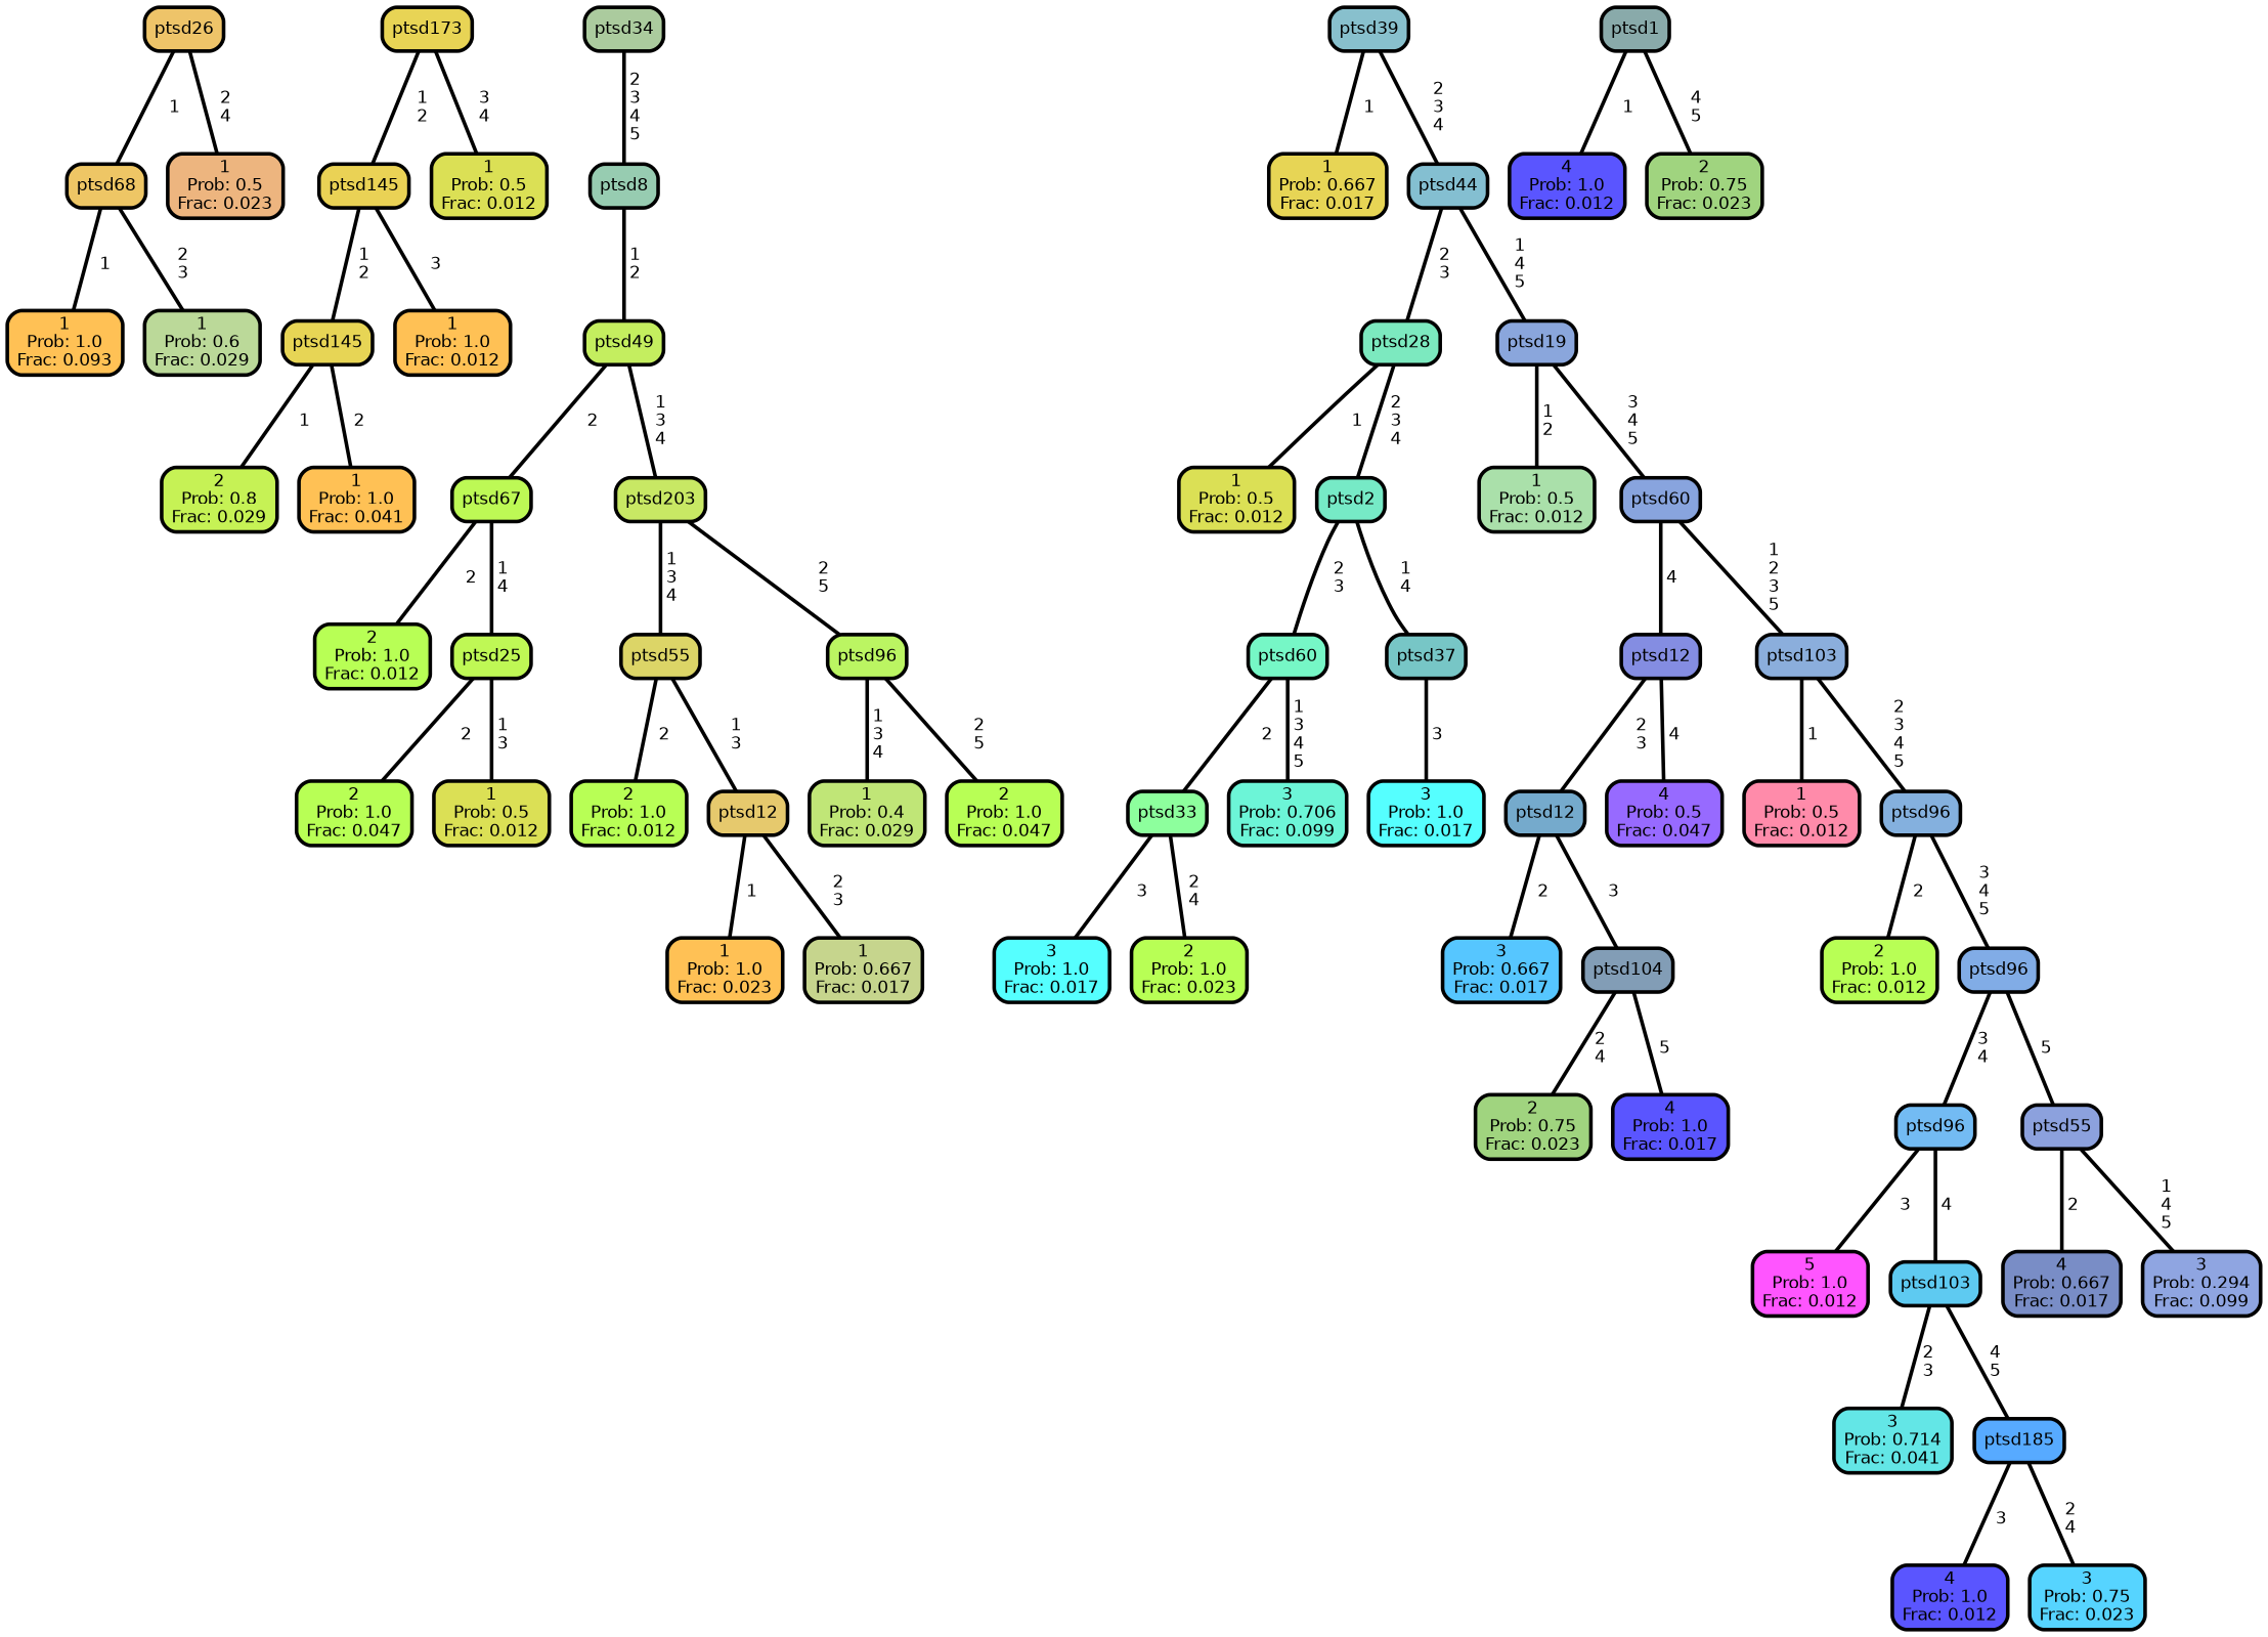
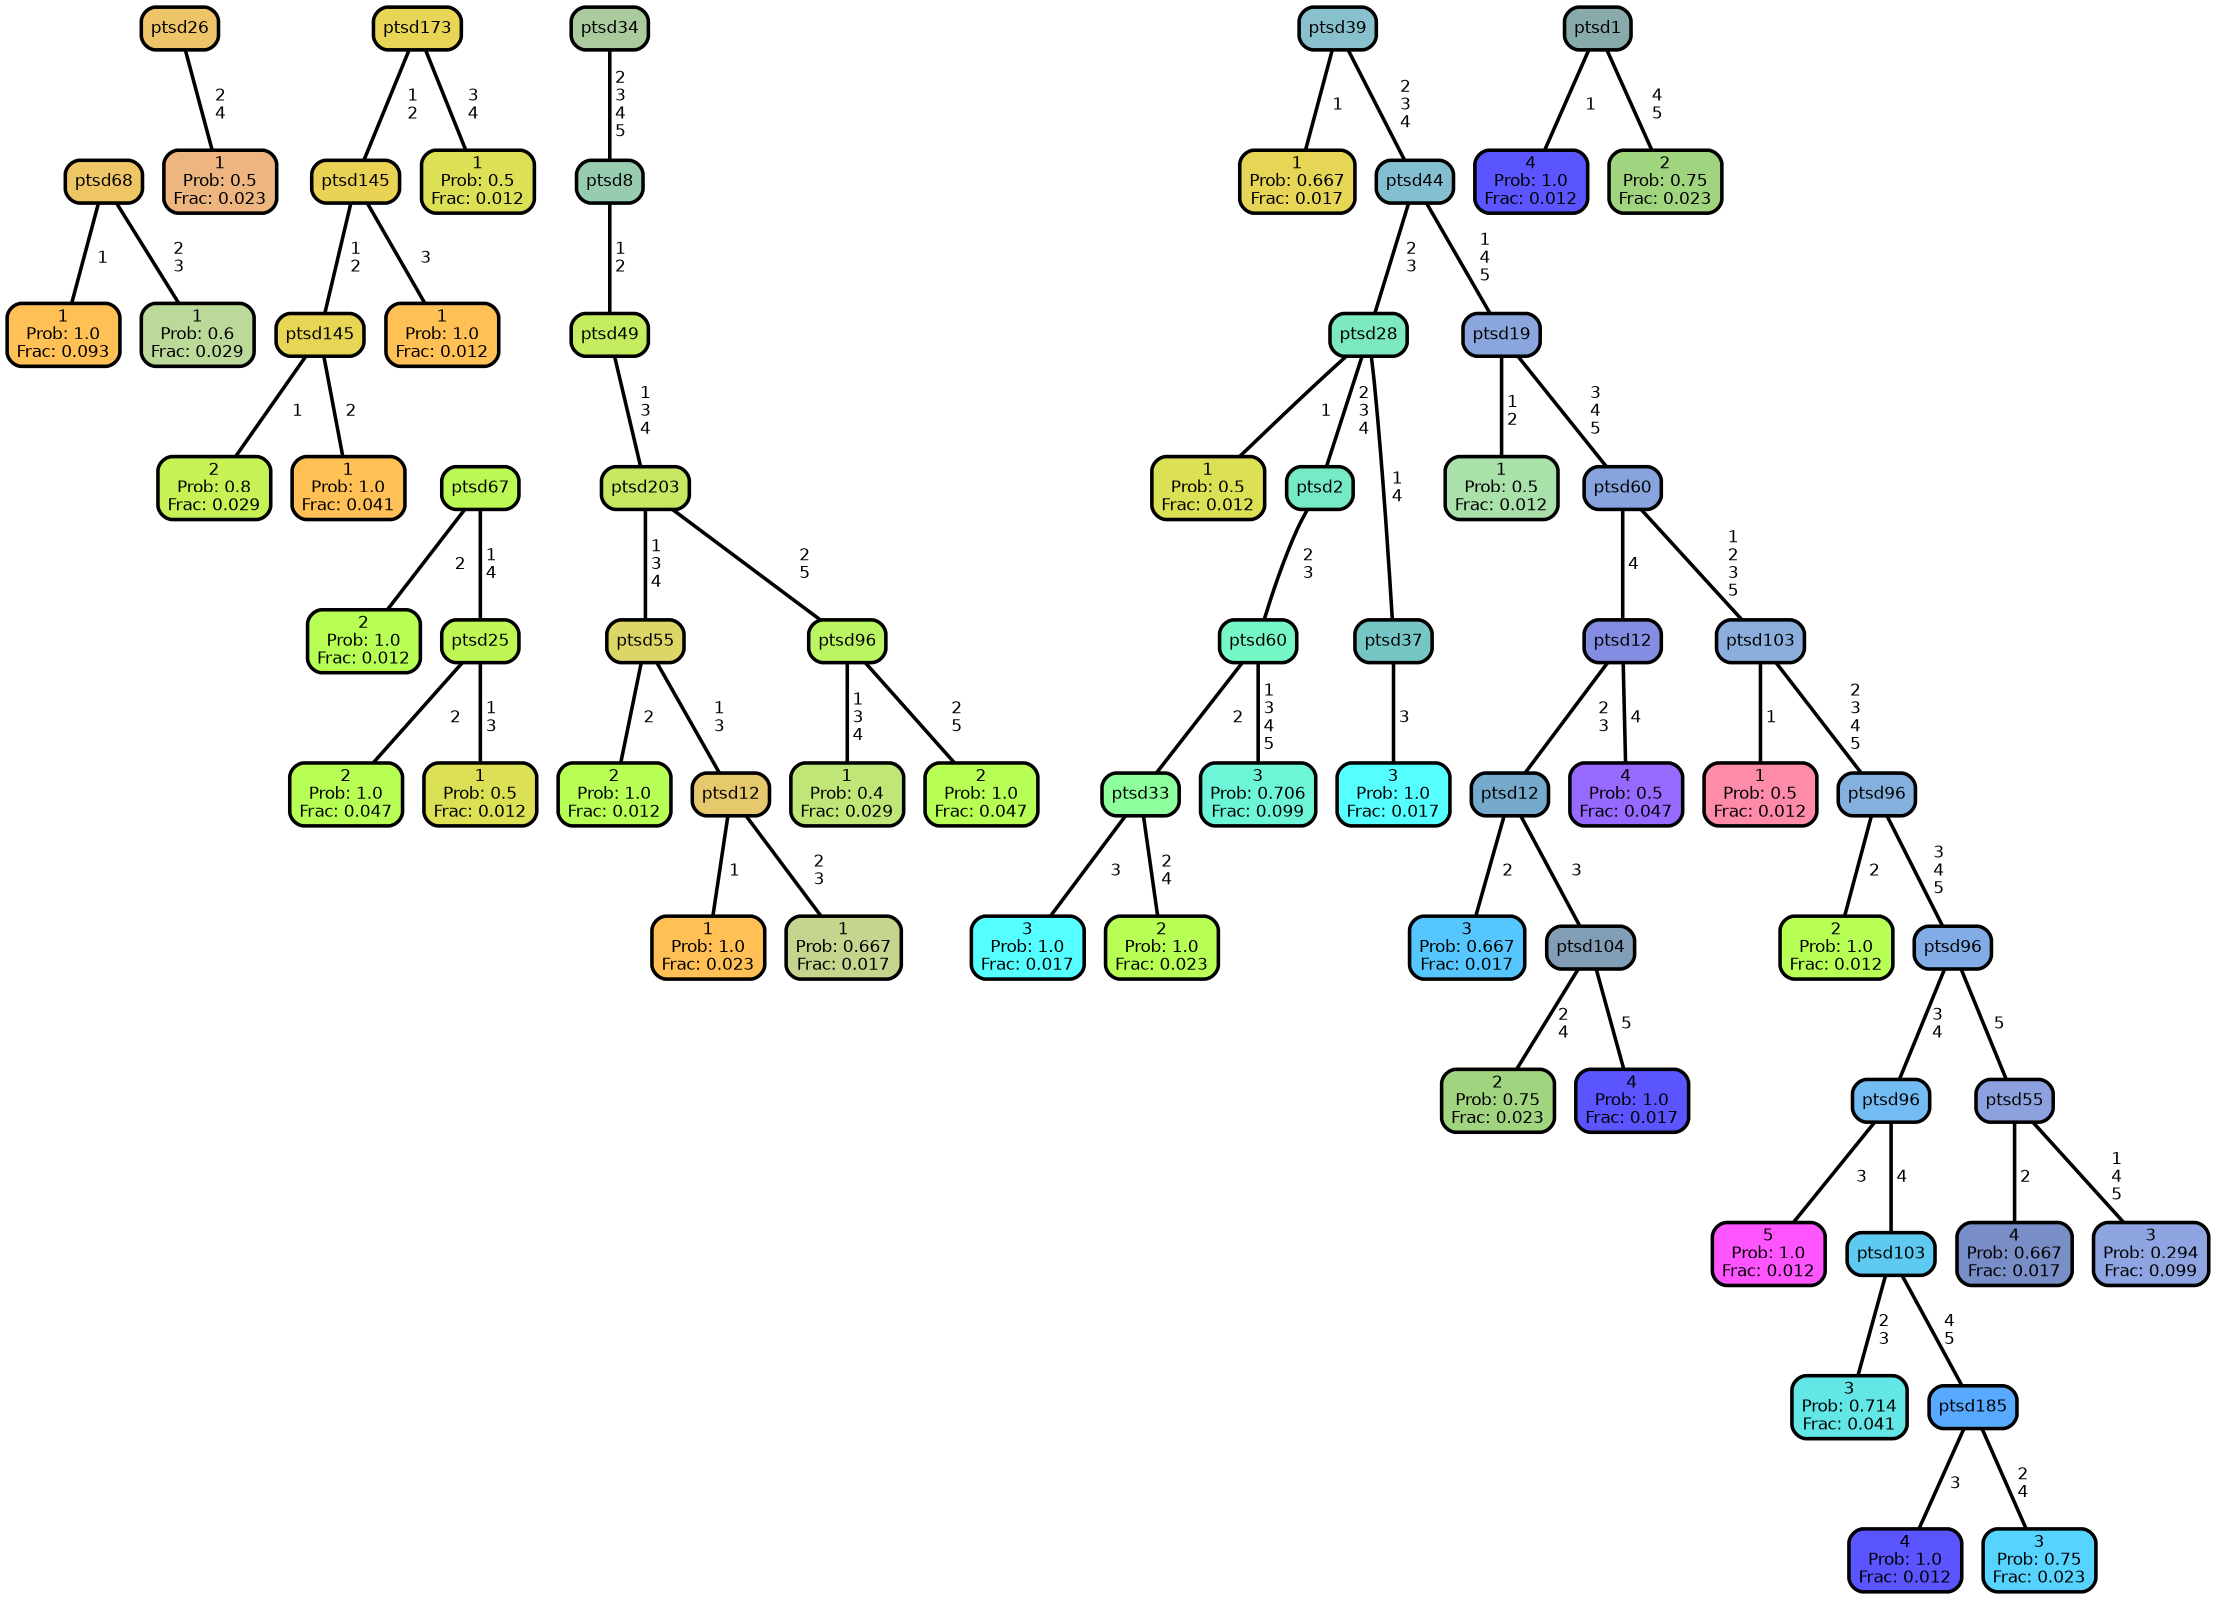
  graph {
    ranksep="0 equally"
    splines=straight
    node [color=black fillcolor="#b8ff55" fontcolor=black fontname=helvetica penwidth=3 shape=box style="filled, rounded"]
    edge [color=black fontname=helvetica penwidth=3]
    n1 [fillcolor="#ffc155" label="1\nProb: 1.0\nFrac: 0.093"]
    n2 [fillcolor="#eec665" label=ptsd68]
    n3 [fillcolor="#bbd999" label="1\nProb: 0.6\nFrac: 0.029"]
    n4 [fillcolor="#eec469" label=ptsd26]
    n5 [fillcolor="#edb57f" label="1\nProb: 0.5\nFrac: 0.023"]
    n6 [fillcolor="#e8d455" label=ptsd173]
    n7 [fillcolor="#ead255" label=ptsd145]
    n8 [fillcolor="#dbe055" label="1\nProb: 0.5\nFrac: 0.012"]
    n9 [fillcolor="#c6f255" label="2\nProb: 0.8\nFrac: 0.029"]
    n10 [fillcolor="#e7d555" label=ptsd145]
    n11 [fillcolor="#ffc155" label="1\nProb: 1.0\nFrac: 0.041"]
    n12 [fillcolor="#ffc155" label="1\nProb: 1.0\nFrac: 0.012"]
    n13 [fillcolor="#abcb9e" label=ptsd34]
    n14 [fillcolor="#97ccb1" label=ptsd8]
    n15 [fillcolor="#c4ee5f" label=ptsd49]
    n16 [label="2\nProb: 1.0\nFrac: 0.012"]
    n17 [fillcolor="#bdf955" label=ptsd67]
    n18 [fillcolor="#bff855" label=ptsd25]
    n19 [label="2\nProb: 1.0\nFrac: 0.047"]
    n20 [fillcolor="#dbe055" label="1\nProb: 0.5\nFrac: 0.012"]
    n21 [fillcolor="#c8e864" label=ptsd203]
    n22 [fillcolor="#dcd567" label=ptsd55]
    n23 [fillcolor="#bbf562" label=ptsd96]
    n24 [label="2\nProb: 1.0\nFrac: 0.012"]
    n25 [fillcolor="#e6c96d" label=ptsd12]
    n26 [fillcolor="#ffc155" label="1\nProb: 1.0\nFrac: 0.023"]
    n27 [fillcolor="#c6d58d" label="1\nProb: 0.667\nFrac: 0.017"]
    n28 [fillcolor="#c0e677" label="1\nProb: 0.4\nFrac: 0.029"]
    n29 [label="2\nProb: 1.0\nFrac: 0.047"]
    n30 [fillcolor="#88c0cd" label=ptsd39]
    n31 [fillcolor="#e7d555" label="1\nProb: 0.667\nFrac: 0.017"]
    n32 [fillcolor="#84bfd1" label=ptsd44]
    n33 [fillcolor="#7ce9bf" label=ptsd28]
    n34 [fillcolor="#8aa6dc" label=ptsd19]
    n35 [fillcolor="#dbe055" label="1\nProb: 0.5\nFrac: 0.012"]
    n36 [fillcolor="#76eac6" label=ptsd2]
    n37 [fillcolor="#76f7c6" label=ptsd60]
    n38 [fillcolor="#77c6c6" label=ptsd37]
    n39 [fillcolor="#55ffff" label="3\nProb: 1.0\nFrac: 0.017"]
    n40 [fillcolor="#8dff9d" label=ptsd33]
    n41 [label="2\nProb: 1.0\nFrac: 0.023"]
    n42 [fillcolor="#6cf5d7" label="3\nProb: 0.706\nFrac: 0.099"]
    n43 [fillcolor="#55ffff" label="3\nProb: 1.0\nFrac: 0.017"]
    n44 [fillcolor="#89aaaa" label=ptsd1]
    n45 [fillcolor="#5a55ff" label="4\nProb: 1.0\nFrac: 0.012"]
    n46 [fillcolor="#a0d47f" label="2\nProb: 0.75\nFrac: 0.023"]
    n47 [fillcolor="#aae0aa" label="1\nProb: 0.5\nFrac: 0.012"]
    n48 [fillcolor="#88a4de" label=ptsd60]
    n49 [fillcolor="#848de2" label=ptsd12]
    n50 [fillcolor="#8baedc" label=ptsd103]
    n51 [fillcolor="#56c6ff" label="3\nProb: 0.667\nFrac: 0.017"]
    n52 [fillcolor="#75aacc" label=ptsd12]
    n53 [fillcolor="#829db6" label=ptsd104]
    n54 [fillcolor="#a0d47f" label="2\nProb: 0.75\nFrac: 0.023"]
    n55 [fillcolor="#5a55ff" label="4\nProb: 1.0\nFrac: 0.017"]
    n56 [fillcolor="#976aff" label="4\nProb: 0.5\nFrac: 0.047"]
    n57 [fillcolor="#ff8baa" label="1\nProb: 0.5\nFrac: 0.012"]
    n58 [fillcolor="#84b0de" label=ptsd96]
    n59 [label="2\nProb: 1.0\nFrac: 0.012"]
    n60 [fillcolor="#81ace6" label=ptsd96]
    n61 [fillcolor="#73bbf3" label=ptsd96]
    n62 [fillcolor="#8ca1dd" label=ptsd55]
    n63 [fillcolor="#ff55ff" label="5\nProb: 1.0\nFrac: 0.012"]
    n64 [fillcolor="#5ecaf1" label=ptsd103]
    n65 [fillcolor="#63e6e6" label="3\nProb: 0.714\nFrac: 0.041"]
    n66 [fillcolor="#57aaff" label=ptsd185]
    n67 [fillcolor="#5a55ff" label="4\nProb: 1.0\nFrac: 0.012"]
    n68 [fillcolor="#56d4ff" label="3\nProb: 0.75\nFrac: 0.023"]
    n69 [fillcolor="#798dc6" label="4\nProb: 0.667\nFrac: 0.017"]
    n70 [fillcolor="#8fa5e1" label="3\nProb: 0.294\nFrac: 0.099"]
    subgraph sub_1 {
      rank=same
    }
    n2 -- n1 [label=" 1"]
    n2 -- n3 [label=" 2\n 3"]
-   n4 -- n2 [label=" 1"]
    n4 -- n5 [label=" 2\n 4"]
    n6 -- n7 [label=" 1\n 2"]
    n6 -- n8 [label=" 3\n 4"]
    n7 -- n10 [label=" 1\n 2"]
    n7 -- n12 [label=" 3"]
    n10 -- n9 [label=" 1"]
    n10 -- n11 [label=" 2"]
    n13 -- n14 [label=" 2\n 3\n 4\n 5"]
    n14 -- n15 [label=" 1\n 2"]
-   n15 -- n17 [label=" 2"]
    n15 -- n21 [label=" 1\n 3\n 4"]
    n17 -- n16 [label=" 2"]
    n17 -- n18 [label=" 1\n 4"]
    n18 -- n19 [label=" 2"]
    n18 -- n20 [label=" 1\n 3"]
    n21 -- n22 [label=" 1\n 3\n 4"]
    n21 -- n23 [label=" 2\n 5"]
    n22 -- n24 [label=" 2"]
    n22 -- n25 [label=" 1\n 3"]
    n23 -- n28 [label=" 1\n 3\n 4"]
    n23 -- n29 [label=" 2\n 5"]
    n25 -- n26 [label=" 1"]
    n25 -- n27 [label=" 2\n 3"]
    n30 -- n31 [label=" 1"]
    n30 -- n32 [label=" 2\n 3\n 4"]
    n32 -- n33 [label=" 2\n 3"]
    n32 -- n34 [label=" 1\n 4\n 5"]
    n33 -- n35 [label=" 1"]
    n33 -- n36 [label=" 2\n 3\n 4"]
    n34 -- n47 [label=" 1\n 2"]
    n34 -- n48 [label=" 3\n 4\n 5"]
    n36 -- n37 [label=" 2\n 3"]
-   n36 -- n38 [label=" 1\n 4"]
+   n33 -- n38 [label=" 1\n 4"]
    n37 -- n40 [label=" 2"]
    n37 -- n42 [label=" 1\n 3\n 4\n 5"]
    n38 -- n43 [label=" 3"]
    n40 -- n39 [label=" 3"]
    n40 -- n41 [label=" 2\n 4"]
    n44 -- n45 [label=" 1"]
    n44 -- n46 [label=" 4\n 5"]
    n48 -- n49 [label=" 4"]
    n48 -- n50 [label=" 1\n 2\n 3\n 5"]
    n49 -- n52 [label=" 2\n 3"]
    n49 -- n56 [label=" 4"]
    n50 -- n57 [label=" 1"]
    n50 -- n58 [label=" 2\n 3\n 4\n 5"]
    n52 -- n51 [label=" 2"]
    n52 -- n53 [label=" 3"]
    n53 -- n54 [label=" 2\n 4"]
    n53 -- n55 [label=" 5"]
    n58 -- n59 [label=" 2"]
    n58 -- n60 [label=" 3\n 4\n 5"]
    n60 -- n61 [label=" 3\n 4"]
    n60 -- n62 [label=" 5"]
    n61 -- n63 [label=" 3"]
    n61 -- n64 [label=" 4"]
    n62 -- n69 [label=" 2"]
    n62 -- n70 [label=" 1\n 4\n 5"]
    n64 -- n65 [label=" 2\n 3"]
    n64 -- n66 [label=" 4\n 5"]
    n66 -- n67 [label=" 3"]
    n66 -- n68 [label=" 2\n 4"]
  }
